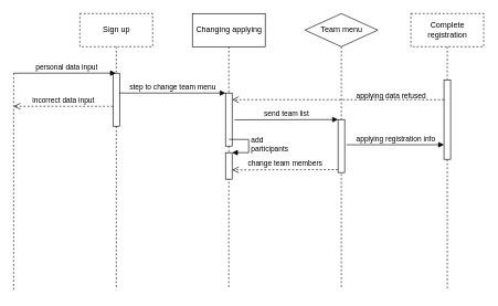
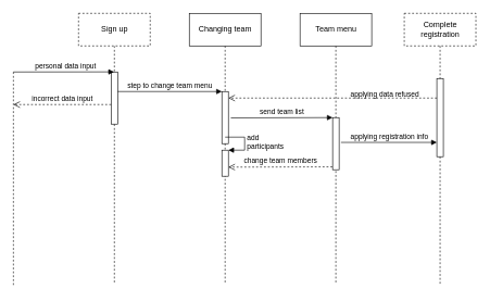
  <mxCell id="0" />
  <mxCell id="1" parent="0" />
  <mxCell id="2" style="edgeStyle=none;rounded=0;orthogonalLoop=1;jettySize=auto;html=1;startArrow=none;startFill=0;endArrow=none;endFill=0;dashed=1;" edge="1" parent="1"><mxGeometry relative="1" as="geometry"><mxPoint x="20" y="110" as="sourcePoint" /><mxPoint x="20" y="440" as="targetPoint" /></mxGeometry></mxCell>
  <mxCell id="3" style="rounded=0;orthogonalLoop=1;jettySize=auto;html=1;exitX=0.5;exitY=1;exitDx=0;exitDy=0;startArrow=none;startFill=0;endArrow=none;endFill=0;dashed=1;" edge="1" parent="1" source="4"><mxGeometry relative="1" as="geometry"><mxPoint x="175" y="436" as="targetPoint" /></mxGeometry></mxCell>
  <mxCell id="4" value="Sign up" style="html=1;dashed=1;" vertex="1" parent="1"><mxGeometry x="120" width="110" height="50" as="geometry" y="20" /></mxCell>
  <mxCell id="5" value="" style="html=1;points=[];perimeter=orthogonalPerimeter;" vertex="1" parent="1"><mxGeometry x="170" y="110" width="10" height="80" as="geometry" /></mxCell>
  <mxCell id="6" value="personal data input" style="html=1;verticalAlign=bottom;startArrow=none;endArrow=block;rounded=0;entryX=0.432;entryY=-0.002;entryDx=0;entryDy=0;entryPerimeter=0;startFill=0;" edge="1" target="5" parent="1"><mxGeometry x="0.037" relative="1" as="geometry"><mxPoint x="20" y="110" as="sourcePoint" /><mxPoint x="160" y="110" as="targetPoint" /><mxPoint as="offset" /></mxGeometry></mxCell>
  <mxCell id="7" style="rounded=0;orthogonalLoop=1;jettySize=auto;html=1;exitX=0.5;exitY=1;exitDx=0;exitDy=0;startArrow=none;startFill=0;endArrow=none;endFill=0;dashed=1;" edge="1" parent="1" source="8"><mxGeometry relative="1" as="geometry"><mxPoint x="345" y="436" as="targetPoint" /></mxGeometry></mxCell>
- <mxCell id="8" value="Changing applying" style="html=1;" vertex="1" parent="1"><mxGeometry x="290" width="110" height="50" as="geometry" y="20" /></mxCell>
+ <mxCell id="8" value="Changing team" style="html=1;" vertex="1" parent="1"><mxGeometry x="290" width="110" height="50" as="geometry" y="20" /></mxCell>
  <mxCell id="9" value="" style="html=1;points=[];perimeter=orthogonalPerimeter;" vertex="1" parent="1"><mxGeometry x="340" y="140" width="10" height="80" as="geometry" /></mxCell>
  <mxCell id="10" value="step to change team menu" style="html=1;verticalAlign=bottom;startArrow=none;endArrow=block;startSize=8;rounded=0;exitX=1;exitY=0.375;exitDx=0;exitDy=0;exitPerimeter=0;startFill=0;" edge="1" target="9" parent="1" source="5"><mxGeometry relative="1" as="geometry"><mxPoint x="280" y="140" as="sourcePoint" /></mxGeometry></mxCell>
  <mxCell id="11" value="" style="html=1;points=[];perimeter=orthogonalPerimeter;" vertex="1" parent="1"><mxGeometry x="340" y="230" width="10" height="40" as="geometry" /></mxCell>
  <mxCell id="12" value="add&lt;br&gt;participants" style="edgeStyle=orthogonalEdgeStyle;html=1;align=left;spacingLeft=2;endArrow=block;rounded=0;entryX=1;entryY=0;" edge="1" target="11" parent="1"><mxGeometry relative="1" as="geometry"><mxPoint x="345" y="210" as="sourcePoint" /><Array as="points"><mxPoint x="375" y="210" /></Array></mxGeometry></mxCell>
  <mxCell id="13" style="rounded=0;orthogonalLoop=1;jettySize=auto;html=1;exitX=0.5;exitY=1;exitDx=0;exitDy=0;startArrow=none;startFill=0;endArrow=none;endFill=0;dashed=1;" edge="1" parent="1" source="14"><mxGeometry relative="1" as="geometry"><mxPoint x="515" y="436" as="targetPoint" /></mxGeometry></mxCell>
- <mxCell id="14" value="Team menu" style="rhombus;html=1;" vertex="1" parent="1"><mxGeometry x="460" width="110" height="50" as="geometry" y="20" /></mxCell>
+ <mxCell id="14" value="Team menu" style="html=1;" vertex="1" parent="1"><mxGeometry x="460" width="110" height="50" as="geometry" y="20" /></mxCell>
  <mxCell id="15" value="" style="html=1;points=[];perimeter=orthogonalPerimeter;" vertex="1" parent="1"><mxGeometry x="510" y="180" width="10" height="80" as="geometry" /></mxCell>
  <mxCell id="16" value="send team list" style="html=1;verticalAlign=bottom;endArrow=block;entryX=0;entryY=0;rounded=0;exitX=1.378;exitY=0.506;exitDx=0;exitDy=0;exitPerimeter=0;" edge="1" target="15" parent="1" source="9"><mxGeometry relative="1" as="geometry"><mxPoint x="440" y="180" as="sourcePoint" /></mxGeometry></mxCell>
  <mxCell id="17" value="change team members" style="html=1;verticalAlign=bottom;endArrow=open;dashed=1;endSize=8;exitX=-0.039;exitY=0.945;rounded=0;exitDx=0;exitDy=0;exitPerimeter=0;" edge="1" source="15" parent="1"><mxGeometry relative="1" as="geometry"><mxPoint x="350" y="256" as="targetPoint" /><mxPoint x="420" y="256" as="sourcePoint" /></mxGeometry></mxCell>
  <mxCell id="18" value="incorrect data input" style="html=1;verticalAlign=bottom;endArrow=open;dashed=1;endSize=8;rounded=0;" edge="1" parent="1"><mxGeometry relative="1" as="geometry"><mxPoint x="170" y="160" as="sourcePoint" /><mxPoint x="20" y="160" as="targetPoint" /></mxGeometry></mxCell>
  <mxCell id="19" style="rounded=0;orthogonalLoop=1;jettySize=auto;html=1;exitX=0.5;exitY=1;exitDx=0;exitDy=0;startArrow=none;startFill=0;endArrow=none;endFill=0;dashed=1;" edge="1" parent="1" source="22"><mxGeometry relative="1" as="geometry"><mxPoint x="675" y="436" as="targetPoint" /></mxGeometry></mxCell>
  <mxCell id="20" value="Complete&lt;br&gt;registration" style="html=1;dashed=1;" vertex="1" parent="1"><mxGeometry x="620" width="110" height="50" as="geometry" y="20" /></mxCell>
  <mxCell id="21" value="applying registration info" style="html=1;verticalAlign=bottom;startArrow=none;endArrow=block;startSize=8;rounded=0;exitX=1.283;exitY=0.476;exitDx=0;exitDy=0;exitPerimeter=0;startFill=0;" edge="1" target="22" parent="1" source="15"><mxGeometry relative="1" as="geometry"><mxPoint x="610" y="180" as="sourcePoint" /></mxGeometry></mxCell>
  <mxCell id="22" value="" style="html=1;points=[];perimeter=orthogonalPerimeter;" vertex="1" parent="1"><mxGeometry x="670" y="120" width="10" height="120" as="geometry" /></mxCell>
  <mxCell id="23" value="" style="rounded=0;orthogonalLoop=1;jettySize=auto;html=1;exitX=0.5;exitY=1;exitDx=0;exitDy=0;startArrow=none;startFill=0;endArrow=none;endFill=0;dashed=1;" edge="1" parent="1" source="20" target="22"><mxGeometry relative="1" as="geometry"><mxPoint x="675" y="436" as="targetPoint" /><mxPoint x="675" y="70" as="sourcePoint" /></mxGeometry></mxCell>
  <mxCell id="24" value="" style="html=1;verticalAlign=bottom;endArrow=open;dashed=1;endSize=8;rounded=0;" edge="1" parent="1"><mxGeometry x="-0.5" relative="1" as="geometry"><mxPoint x="670" y="150" as="sourcePoint" /><mxPoint x="350" y="150" as="targetPoint" /><mxPoint as="offset" /></mxGeometry></mxCell>
  <mxCell id="25" value="applying data refused" style="text;html=1;align=center;verticalAlign=middle;resizable=0;points=[];autosize=1;strokeColor=none;fillColor=none;fontSize=11;" vertex="1" parent="1"><mxGeometry x="520" y="130" width="140" height="30" as="geometry" /></mxCell>
